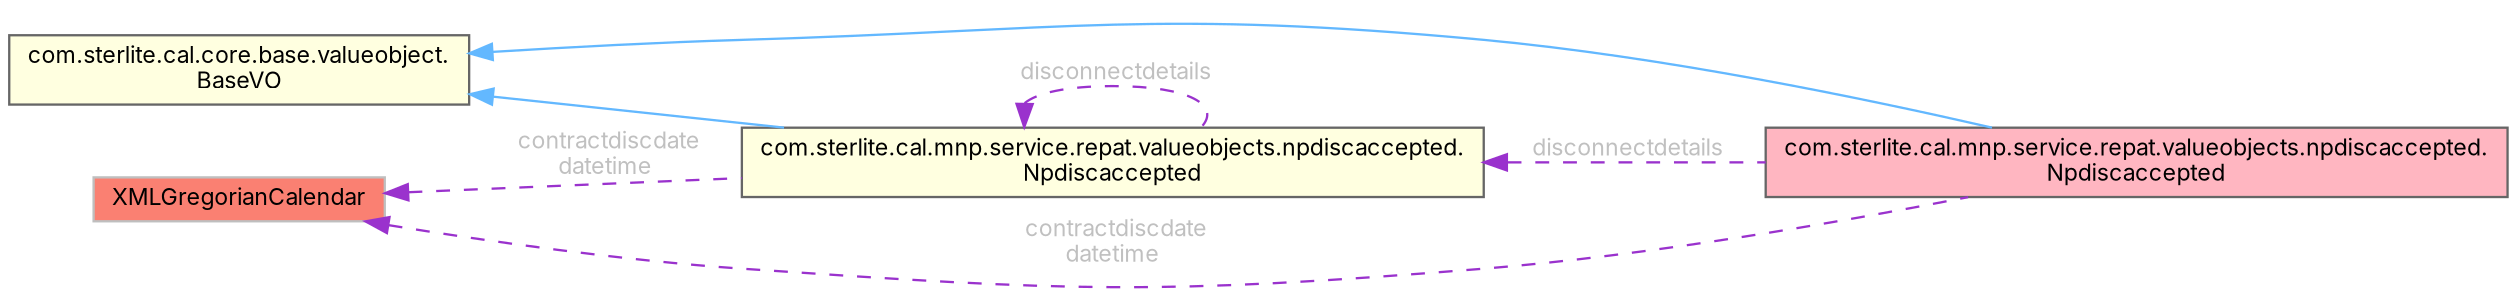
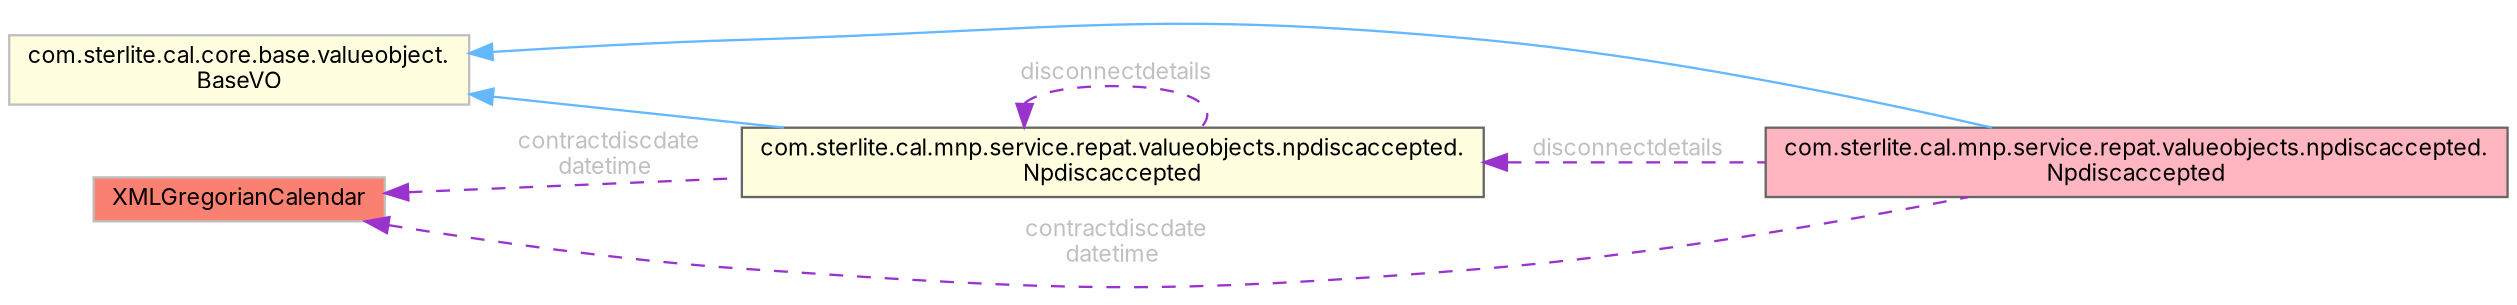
  digraph {
    rankdir=LR
    fontname=Inter
    node [color=gray40 fillcolor=lightyellow fontname=Inter fontsize=10 shape=box style=filled]
    edge [color=darkorchid3 dir=back fontname=Inter fontsize=10 labelfontname=Helvetica labelfontsize=10 style=dashed fontcolor=grey]
    n1 [fillcolor=lightpink fontcolor=black height=0.2 label="com.sterlite.cal.mnp.service.repat.valueobjects.npdiscaccepted.\lNpdiscaccepted" width=0.4]
-   n2 [height=0.2 label="com.sterlite.cal.core.base.valueobject.\lBaseVO" width=0.4]
+   n2 [color=grey75 height=0.2 label="com.sterlite.cal.core.base.valueobject.\lBaseVO" width=0.4]
    n3 [height=0.2 label="com.sterlite.cal.mnp.service.repat.valueobjects.npdiscaccepted.\lNpdiscaccepted" width=0.4]
    n4 [color=grey75 fillcolor=salmon height=0.2 label=XMLGregorianCalendar width=0.4]
    n2 -> n1 [color=steelblue1 style=solid fontcolor=""]
    n2 -> n3 [color=steelblue1 style=solid fontcolor=""]
    n3 -> n1 [label=" disconnectdetails"]
    n3 -> n3 [label=" disconnectdetails"]
    n4 -> n1 [label=" contractdiscdate\ndatetime"]
    n4 -> n3 [label=" contractdiscdate\ndatetime"]
  }
